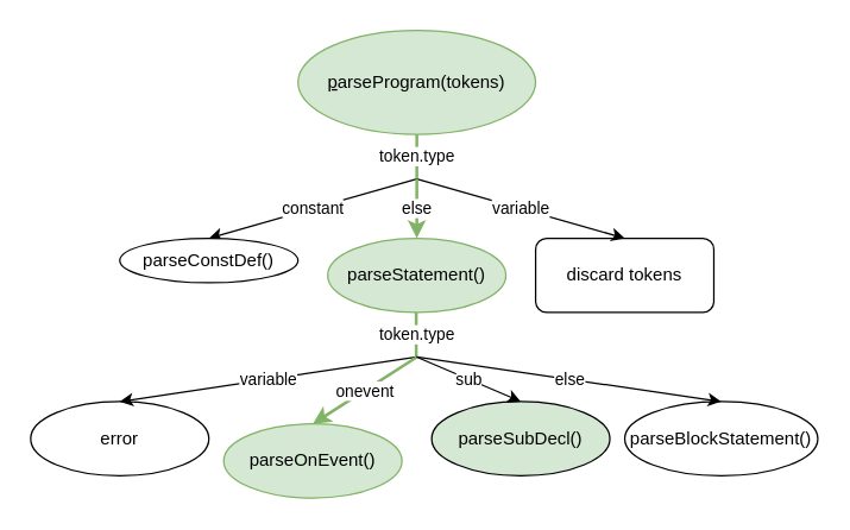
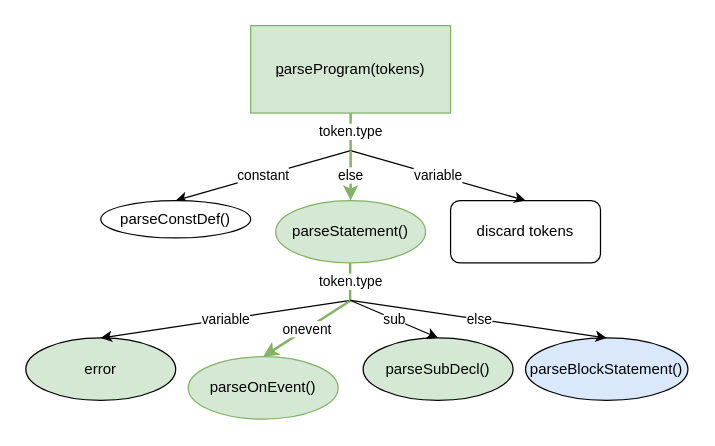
  <mxCell id="0" />
  <mxCell id="1" parent="0" />
- <mxCell id="2" value="&lt;u&gt;p&lt;/u&gt;arseProgram(tokens)" style="ellipse;whiteSpace=wrap;html=1;fillColor=#d5e8d4;strokeColor=#82b366;" parent="1" vertex="1"><mxGeometry x="200" y="20" width="160" height="70" as="geometry" /></mxCell>
+ <mxCell id="2" value="&lt;u&gt;p&lt;/u&gt;arseProgram(tokens)" style="whiteSpace=wrap;html=1;fillColor=#d5e8d4;strokeColor=#82b366;rounded=0;" parent="1" vertex="1"><mxGeometry x="200" y="20" width="160" height="70" as="geometry" /></mxCell>
  <mxCell id="3" value="token.type" style="endArrow=none;html=1;exitX=0.5;exitY=1;exitDx=0;exitDy=0;endFill=0;fillColor=#d5e8d4;strokeColor=#82b366;strokeWidth=2;" parent="1" source="2" edge="1"><mxGeometry width="50" height="50" relative="1" as="geometry"><mxPoint x="200" y="180" as="sourcePoint" /><mxPoint x="280" y="120" as="targetPoint" /></mxGeometry></mxCell>
  <mxCell id="4" value="constant" style="endArrow=classic;html=1;entryX=0.5;entryY=0;entryDx=0;entryDy=0;" parent="1" target="5" edge="1"><mxGeometry width="50" height="50" relative="1" as="geometry"><mxPoint x="280" y="120" as="sourcePoint" /><mxPoint x="140" y="160" as="targetPoint" /></mxGeometry></mxCell>
  <mxCell id="5" value="parseConstDef()" style="ellipse;whiteSpace=wrap;html=1;" parent="1" vertex="1"><mxGeometry x="80" y="160" width="120" height="30" as="geometry" /></mxCell>
  <mxCell id="6" value="discard tokens" style="whiteSpace=wrap;html=1;rounded=1;" parent="1" vertex="1"><mxGeometry x="360" y="160" width="120" height="50" as="geometry" /></mxCell>
  <mxCell id="7" value="variable" style="endArrow=classic;html=1;entryX=0.5;entryY=0;entryDx=0;entryDy=0;" parent="1" target="6" edge="1"><mxGeometry width="50" height="50" relative="1" as="geometry"><mxPoint x="280" y="120" as="sourcePoint" /><mxPoint x="440" y="110" as="targetPoint" /></mxGeometry></mxCell>
  <mxCell id="8" value="parseStatement()" style="ellipse;whiteSpace=wrap;html=1;fillColor=#d5e8d4;strokeColor=#82b366;" parent="1" vertex="1"><mxGeometry x="220" y="160" width="120" height="50" as="geometry" /></mxCell>
  <mxCell id="9" value="else" style="endArrow=classic;html=1;entryX=0.5;entryY=0;entryDx=0;entryDy=0;fillColor=#d5e8d4;strokeColor=#82b366;strokeWidth=2;" parent="1" target="8" edge="1"><mxGeometry width="50" height="50" relative="1" as="geometry"><mxPoint x="280" y="120" as="sourcePoint" /><mxPoint x="570" y="70" as="targetPoint" /></mxGeometry></mxCell>
  <mxCell id="10" value="" style="endArrow=classic;html=1;" parent="1" source="14" edge="1"><mxGeometry width="50" height="50" relative="1" as="geometry"><mxPoint x="310" y="330" as="sourcePoint" /><mxPoint x="360" y="280" as="targetPoint" /></mxGeometry></mxCell>
  <mxCell id="11" value="token.type" style="endArrow=none;html=1;exitX=0.5;exitY=1;exitDx=0;exitDy=0;endFill=0;fillColor=#d5e8d4;strokeColor=#82b366;strokeWidth=2;" parent="1" edge="1"><mxGeometry width="50" height="50" relative="1" as="geometry"><mxPoint x="279.58" y="210" as="sourcePoint" /><mxPoint x="279.58" y="240" as="targetPoint" /></mxGeometry></mxCell>
  <mxCell id="12" value="parseOnEvent()" style="ellipse;whiteSpace=wrap;html=1;fillColor=#d5e8d4;strokeColor=#82b366;" parent="1" vertex="1"><mxGeometry x="150" y="285" width="120" height="50" as="geometry" /></mxCell>
- <mxCell id="13" value="error" style="ellipse;whiteSpace=wrap;html=1;" parent="1" vertex="1"><mxGeometry x="20" y="270" width="120" height="50" as="geometry" /></mxCell>
+ <mxCell id="13" value="error" style="ellipse;whiteSpace=wrap;html=1;fillColor=#d5e8d4;" parent="1" vertex="1"><mxGeometry x="20" y="270" width="120" height="50" as="geometry" /></mxCell>
  <mxCell id="14" value="parseSubDecl()" style="ellipse;whiteSpace=wrap;html=1;fillColor=#d5e8d4;" parent="1" vertex="1"><mxGeometry x="290" y="270" width="120" height="50" as="geometry" /></mxCell>
  <mxCell id="15" value="variable" style="endArrow=classic;html=1;entryX=0.5;entryY=0;entryDx=0;entryDy=0;" parent="1" target="13" edge="1"><mxGeometry width="50" height="50" relative="1" as="geometry"><mxPoint x="280" y="240" as="sourcePoint" /><mxPoint x="310" y="350" as="targetPoint" /></mxGeometry></mxCell>
- <mxCell id="16" value="parseBlockStatement()" style="ellipse;whiteSpace=wrap;html=1;" parent="1" vertex="1"><mxGeometry x="420" y="270" width="130" height="50" as="geometry" /></mxCell>
+ <mxCell id="16" value="parseBlockStatement()" style="ellipse;whiteSpace=wrap;html=1;fillColor=#dae8fc;" parent="1" vertex="1"><mxGeometry x="420" y="270" width="130" height="50" as="geometry" /></mxCell>
  <mxCell id="17" value="onevent" style="endArrow=classic;html=1;entryX=0.5;entryY=0;entryDx=0;entryDy=0;fillColor=#d5e8d4;strokeColor=#82b366;strokeWidth=2;" parent="1" target="12" edge="1"><mxGeometry width="50" height="50" relative="1" as="geometry"><mxPoint x="280" y="240" as="sourcePoint" /><mxPoint x="370" y="350" as="targetPoint" /></mxGeometry></mxCell>
  <mxCell id="18" value="sub" style="endArrow=classic;html=1;entryX=0.5;entryY=0;entryDx=0;entryDy=0;" parent="1" target="14" edge="1"><mxGeometry width="50" height="50" relative="1" as="geometry"><mxPoint x="280" y="240" as="sourcePoint" /><mxPoint x="390" y="350" as="targetPoint" /></mxGeometry></mxCell>
  <mxCell id="19" value="else" style="endArrow=classic;html=1;entryX=0.5;entryY=0;entryDx=0;entryDy=0;" parent="1" target="16" edge="1"><mxGeometry width="50" height="50" relative="1" as="geometry"><mxPoint x="280" y="240" as="sourcePoint" /><mxPoint x="520" y="360" as="targetPoint" /></mxGeometry></mxCell>
